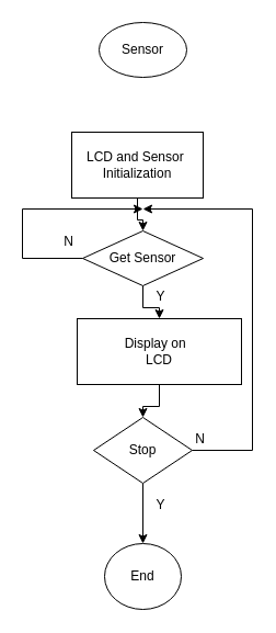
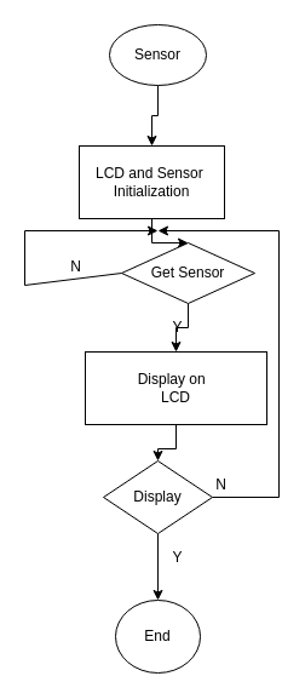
  <mxCell id="0" />
  <mxCell id="1" parent="0" />
+ <mxCell id="2" style="edgeStyle=orthogonalEdgeStyle;rounded=0;orthogonalLoop=1;jettySize=auto;html=1;entryX=0.5;entryY=0;entryDx=0;entryDy=0;" edge="1" parent="1" source="3" target="6"><mxGeometry relative="1" as="geometry" /></mxCell>
  <mxCell id="3" value="Sensor" style="ellipse;whiteSpace=wrap;html=1;" vertex="1" parent="1"><mxGeometry x="90" y="20" width="80" height="50" as="geometry" /></mxCell>
  <mxCell id="4" value="End" style="ellipse;whiteSpace=wrap;html=1;" vertex="1" parent="1"><mxGeometry x="95" y="495" width="70" height="60" as="geometry" /></mxCell>
  <mxCell id="5" style="edgeStyle=orthogonalEdgeStyle;rounded=0;orthogonalLoop=1;jettySize=auto;html=1;entryX=0.5;entryY=0;entryDx=0;entryDy=0;" edge="1" parent="1" source="6" target="8"><mxGeometry relative="1" as="geometry" /></mxCell>
  <mxCell id="6" value="LCD and Sensor&amp;nbsp;&lt;br&gt;Initialization" style="rounded=0;whiteSpace=wrap;html=1;" vertex="1" parent="1"><mxGeometry x="65" y="120" width="120" height="60" as="geometry" /></mxCell>
  <mxCell id="7" style="edgeStyle=orthogonalEdgeStyle;rounded=0;orthogonalLoop=1;jettySize=auto;html=1;entryX=0.5;entryY=0;entryDx=0;entryDy=0;" edge="1" parent="1" source="8" target="10"><mxGeometry relative="1" as="geometry" /></mxCell>
- <mxCell id="8" value="Get Sensor" style="rhombus;whiteSpace=wrap;html=1;" vertex="1" parent="1"><mxGeometry x="75" y="210" width="110" height="50" as="geometry" /></mxCell>
+ <mxCell id="8" value="Get Sensor" style="rhombus;whiteSpace=wrap;html=1;" vertex="1" parent="1"><mxGeometry x="100" y="200" width="110" height="50" as="geometry" /></mxCell>
  <mxCell id="9" value="" style="edgeStyle=orthogonalEdgeStyle;rounded=0;orthogonalLoop=1;jettySize=auto;html=1;" edge="1" parent="1" source="10" target="12"><mxGeometry relative="1" as="geometry" /></mxCell>
  <mxCell id="10" value="Display on&amp;nbsp;&amp;nbsp;&lt;br&gt;LCD" style="rounded=0;whiteSpace=wrap;html=1;" vertex="1" parent="1"><mxGeometry x="70" y="290" width="150" height="60" as="geometry" /></mxCell>
  <mxCell id="11" value="" style="edgeStyle=orthogonalEdgeStyle;rounded=0;orthogonalLoop=1;jettySize=auto;html=1;" edge="1" parent="1" source="12" target="4"><mxGeometry relative="1" as="geometry" /></mxCell>
- <mxCell id="12" value="Stop" style="rhombus;whiteSpace=wrap;html=1;" vertex="1" parent="1"><mxGeometry x="85" y="380" width="90" height="60" as="geometry" /></mxCell>
+ <mxCell id="12" value="Display" style="rhombus;whiteSpace=wrap;html=1;" vertex="1" parent="1"><mxGeometry x="85" y="380" width="90" height="60" as="geometry" /></mxCell>
  <mxCell id="13" value="" style="endArrow=classic;html=1;rounded=0;exitX=0;exitY=0.5;exitDx=0;exitDy=0;" edge="1" parent="1" source="8"><mxGeometry width="50" height="50" relative="1" as="geometry"><mxPoint x="130" y="350" as="sourcePoint" /><mxPoint x="130" y="190" as="targetPoint" /><Array as="points"><mxPoint x="20" y="235" /><mxPoint x="20" y="190" /></Array></mxGeometry></mxCell>
  <mxCell id="14" value="" style="endArrow=classic;html=1;rounded=0;exitX=1;exitY=0.5;exitDx=0;exitDy=0;" edge="1" parent="1" source="12"><mxGeometry width="50" height="50" relative="1" as="geometry"><mxPoint x="200" y="410" as="sourcePoint" /><mxPoint x="130" y="190" as="targetPoint" /><Array as="points"><mxPoint x="230" y="410" /><mxPoint x="230" y="190" /></Array></mxGeometry></mxCell>
  <mxCell id="15" value="N" style="text;html=1;strokeColor=none;fillColor=none;align=center;verticalAlign=middle;whiteSpace=wrap;rounded=0;" vertex="1" parent="1"><mxGeometry x="50" y="210" width="25" height="20" as="geometry" /></mxCell>
  <mxCell id="16" value="N" style="text;html=1;strokeColor=none;fillColor=none;align=center;verticalAlign=middle;whiteSpace=wrap;rounded=0;" vertex="1" parent="1"><mxGeometry x="170" y="390" width="25" height="20" as="geometry" /></mxCell>
  <mxCell id="17" value="Y" style="text;html=1;strokeColor=none;fillColor=none;align=center;verticalAlign=middle;whiteSpace=wrap;rounded=0;" vertex="1" parent="1"><mxGeometry x="134" y="260" width="25" height="20" as="geometry" /></mxCell>
  <mxCell id="18" value="Y" style="text;html=1;strokeColor=none;fillColor=none;align=center;verticalAlign=middle;whiteSpace=wrap;rounded=0;" vertex="1" parent="1"><mxGeometry x="134" y="450" width="25" height="20" as="geometry" /></mxCell>
